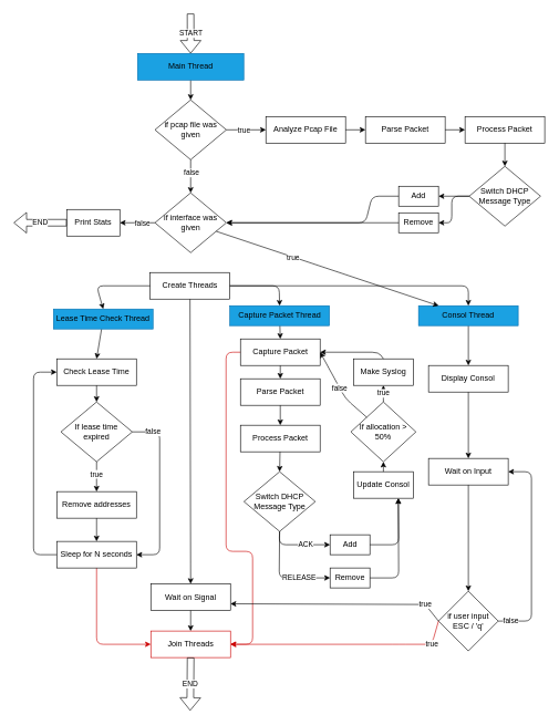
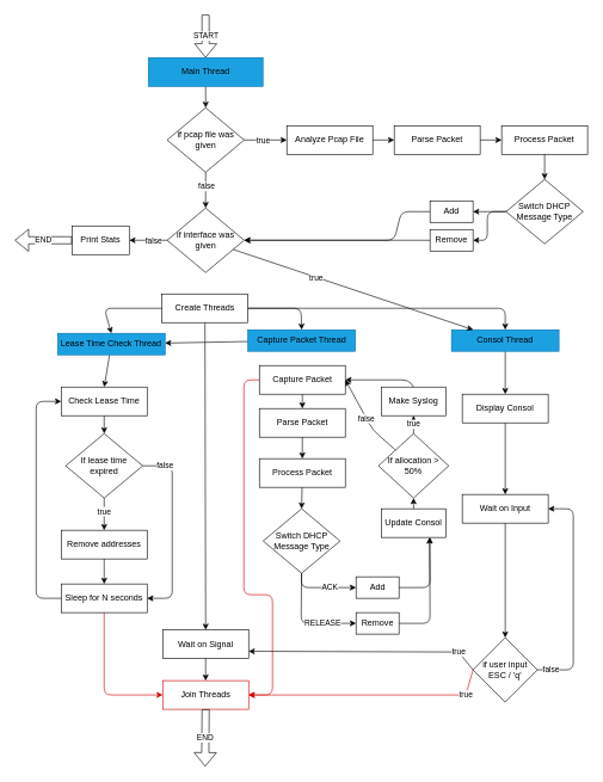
  <mxCell id="0" />
  <mxCell id="1" parent="0" />
  <mxCell id="2" style="edgeStyle=none;html=1;entryX=0.5;entryY=0;entryDx=0;entryDy=0;strokeColor=#000000;fontColor=#000000;" parent="1" source="3" target="48" edge="1"><mxGeometry relative="1" as="geometry" /></mxCell>
  <mxCell id="3" value="Lease Time Check Thread" style="rounded=0;whiteSpace=wrap;html=1;strokeColor=#006EAF;fillColor=#1ba1e2;fontColor=#000000;" parent="1" vertex="1"><mxGeometry x="80" y="465" width="150" height="30" as="geometry" /></mxCell>
  <mxCell id="4" style="edgeStyle=none;html=1;entryX=0.5;entryY=0;entryDx=0;entryDy=0;strokeColor=#000000;fontColor=#000000;" parent="1" source="5" target="55" edge="1"><mxGeometry relative="1" as="geometry" /></mxCell>
  <mxCell id="5" value="Consol Thread" style="rounded=0;whiteSpace=wrap;html=1;fillColor=#1ba1e2;strokeColor=#006EAF;fontColor=#000000;" parent="1" vertex="1"><mxGeometry x="630" y="460" width="150" height="30" as="geometry" /></mxCell>
  <mxCell id="6" style="edgeStyle=none;html=1;entryX=0.5;entryY=0;entryDx=0;entryDy=0;strokeColor=#000000;fontColor=#000000;" parent="1" source="7" target="21" edge="1"><mxGeometry relative="1" as="geometry" /></mxCell>
  <mxCell id="7" value="Main Thread" style="rounded=0;whiteSpace=wrap;html=1;fillColor=#1ba1e2;strokeColor=#006EAF;fontColor=#000000;" parent="1" vertex="1"><mxGeometry x="206.69" y="80" width="160" height="40" as="geometry" /></mxCell>
- <mxCell id="8" style="edgeStyle=none;html=1;entryX=0.5;entryY=0;entryDx=0;entryDy=0;strokeColor=#000000;fontColor=#000000;" parent="1" source="9" target="14" edge="1"><mxGeometry relative="1" as="geometry" /></mxCell>
+ <mxCell id="8" style="edgeStyle=none;html=1;strokeColor=#000000;fontColor=#000000;" parent="1" source="9" target="3" edge="1"><mxGeometry relative="1" as="geometry" /></mxCell>
  <mxCell id="9" value="Capture Packet Thread" style="rounded=0;whiteSpace=wrap;html=1;fillColor=#1ba1e2;strokeColor=#006EAF;fontColor=#000000;" parent="1" vertex="1"><mxGeometry x="345.69" y="460" width="150" height="30" as="geometry" /></mxCell>
  <mxCell id="10" style="edgeStyle=none;html=1;entryX=0;entryY=0.5;entryDx=0;entryDy=0;strokeColor=#000000;" parent="1" source="11" target="64" edge="1"><mxGeometry relative="1" as="geometry" /></mxCell>
  <mxCell id="11" value="&lt;font color=&quot;#000000&quot;&gt;Analyze Pcap File&lt;/font&gt;" style="rounded=0;whiteSpace=wrap;html=1;strokeColor=#000000;fillColor=none;" parent="1" vertex="1"><mxGeometry x="400" y="175" width="120" height="40" as="geometry" /></mxCell>
  <mxCell id="12" style="edgeStyle=none;html=1;entryX=0.5;entryY=0;entryDx=0;entryDy=0;strokeColor=#000000;fontColor=#000000;" parent="1" source="14" target="16" edge="1"><mxGeometry relative="1" as="geometry" /></mxCell>
  <mxCell id="13" style="edgeStyle=none;html=1;entryX=1;entryY=0.5;entryDx=0;entryDy=0;strokeColor=#CC0000;fontColor=#000000;" parent="1" source="14" target="49" edge="1"><mxGeometry relative="1" as="geometry"><Array as="points"><mxPoint x="340" y="530" /><mxPoint x="340" y="830" /><mxPoint x="380" y="830" /><mxPoint x="380" y="970" /></Array></mxGeometry></mxCell>
  <mxCell id="14" value="&lt;font color=&quot;#000000&quot;&gt;Capture Packet&lt;/font&gt;" style="rounded=0;whiteSpace=wrap;html=1;strokeColor=#000000;fillColor=none;" parent="1" vertex="1"><mxGeometry x="361.69" y="510" width="120" height="40" as="geometry" /></mxCell>
  <mxCell id="15" style="edgeStyle=none;html=1;entryX=0.5;entryY=0;entryDx=0;entryDy=0;strokeColor=#000000;fontColor=#000000;" parent="1" source="16" target="33" edge="1"><mxGeometry relative="1" as="geometry" /></mxCell>
  <mxCell id="16" value="&lt;font color=&quot;#000000&quot;&gt;Parse Packet&lt;/font&gt;" style="rounded=0;whiteSpace=wrap;html=1;strokeColor=#000000;fillColor=none;" parent="1" vertex="1"><mxGeometry x="361.69" y="570" width="120" height="40" as="geometry" /></mxCell>
  <mxCell id="17" style="edgeStyle=none;html=1;strokeColor=#000000;fontColor=#000000;entryX=0;entryY=0.5;entryDx=0;entryDy=0;" parent="1" source="21" target="11" edge="1"><mxGeometry relative="1" as="geometry"><Array as="points" /><mxPoint x="410" y="200" as="targetPoint" /></mxGeometry></mxCell>
  <mxCell id="18" value="true" style="edgeLabel;html=1;align=center;verticalAlign=middle;resizable=0;points=[];fontColor=#000000;" parent="17" vertex="1" connectable="0"><mxGeometry x="-0.218" y="-3" relative="1" as="geometry"><mxPoint x="3" y="-3" as="offset" /></mxGeometry></mxCell>
  <mxCell id="19" style="edgeStyle=none;html=1;exitX=0.5;exitY=1;exitDx=0;exitDy=0;entryX=0.5;entryY=0;entryDx=0;entryDy=0;strokeColor=#000000;fontColor=#000000;" parent="1" source="21" target="28" edge="1"><mxGeometry relative="1" as="geometry" /></mxCell>
  <mxCell id="20" value="false" style="edgeLabel;html=1;align=center;verticalAlign=middle;resizable=0;points=[];fontColor=#000000;" parent="19" vertex="1" connectable="0"><mxGeometry x="-0.246" y="1" relative="1" as="geometry"><mxPoint as="offset" /></mxGeometry></mxCell>
  <mxCell id="21" value="if pcap file was given" style="rhombus;whiteSpace=wrap;html=1;strokeColor=#000000;fontColor=#000000;fillColor=none;" parent="1" vertex="1"><mxGeometry x="232.94" y="150" width="107.5" height="90" as="geometry" /></mxCell>
  <mxCell id="22" style="edgeStyle=none;html=1;strokeColor=#000000;fontColor=#000000;entryX=1;entryY=0.5;entryDx=0;entryDy=0;" parent="1" source="28" target="29" edge="1"><mxGeometry relative="1" as="geometry"><mxPoint x="160" y="335" as="targetPoint" /></mxGeometry></mxCell>
  <mxCell id="23" value="false" style="edgeLabel;html=1;align=center;verticalAlign=middle;resizable=0;points=[];fontColor=#000000;" parent="22" vertex="1" connectable="0"><mxGeometry x="-0.322" y="-2" relative="1" as="geometry"><mxPoint x="-1" y="2" as="offset" /></mxGeometry></mxCell>
  <mxCell id="24" style="edgeStyle=none;html=1;entryX=0.5;entryY=0;entryDx=0;entryDy=0;strokeColor=#000000;fontColor=#000000;exitX=1;exitY=0.5;exitDx=0;exitDy=0;" parent="1" source="52" target="5" edge="1"><mxGeometry relative="1" as="geometry"><mxPoint x="350" y="410" as="sourcePoint" /><Array as="points"><mxPoint x="705" y="430" /></Array></mxGeometry></mxCell>
  <mxCell id="25" style="edgeStyle=none;html=1;strokeColor=#000000;fontColor=#000000;entryX=0.5;entryY=0;entryDx=0;entryDy=0;exitX=1;exitY=0.5;exitDx=0;exitDy=0;" parent="1" source="52" target="9" edge="1"><mxGeometry relative="1" as="geometry"><mxPoint x="712.571" y="380.286" as="targetPoint" /><mxPoint x="350" y="410" as="sourcePoint" /><Array as="points"><mxPoint x="420" y="430" /></Array></mxGeometry></mxCell>
  <mxCell id="26" style="edgeStyle=none;html=1;strokeColor=#000000;fontColor=#000000;entryX=0.5;entryY=0;entryDx=0;entryDy=0;exitX=0;exitY=0.5;exitDx=0;exitDy=0;" parent="1" source="52" target="3" edge="1"><mxGeometry relative="1" as="geometry"><mxPoint x="130" y="440" as="targetPoint" /><mxPoint x="210" y="410" as="sourcePoint" /><Array as="points"><mxPoint x="145" y="430" /></Array></mxGeometry></mxCell>
  <mxCell id="27" value="true" style="edgeStyle=none;html=1;strokeColor=#000000;fontColor=#000000;" parent="1" source="28" target="5" edge="1"><mxGeometry x="-0.311" relative="1" as="geometry"><mxPoint as="offset" /></mxGeometry></mxCell>
  <mxCell id="28" value="if interface was given" style="rhombus;whiteSpace=wrap;html=1;strokeColor=#000000;fontColor=#000000;fillColor=none;" parent="1" vertex="1"><mxGeometry x="232.94" y="290" width="107.5" height="90" as="geometry" /></mxCell>
  <mxCell id="29" value="&lt;font color=&quot;#000000&quot;&gt;Print Stats&lt;/font&gt;" style="rounded=0;whiteSpace=wrap;html=1;strokeColor=#000000;fillColor=none;" parent="1" vertex="1"><mxGeometry x="100" y="315" width="80" height="40" as="geometry" /></mxCell>
  <mxCell id="30" value="END" style="shape=flexArrow;endArrow=classic;html=1;strokeColor=#000000;fontColor=#000000;exitX=0;exitY=0.5;exitDx=0;exitDy=0;" parent="1" source="29" edge="1"><mxGeometry width="50" height="50" relative="1" as="geometry"><mxPoint x="40" y="340" as="sourcePoint" /><mxPoint x="20" y="335" as="targetPoint" /></mxGeometry></mxCell>
  <mxCell id="31" value="START" style="shape=flexArrow;endArrow=classic;html=1;strokeColor=#000000;fontColor=#000000;entryX=0.5;entryY=0;entryDx=0;entryDy=0;" parent="1" target="7" edge="1"><mxGeometry width="50" height="50" relative="1" as="geometry"><mxPoint x="286.59" as="sourcePoint" y="20" /><mxPoint x="286.59" y="60" as="targetPoint" /></mxGeometry></mxCell>
  <mxCell id="32" style="edgeStyle=none;html=1;entryX=0.5;entryY=0;entryDx=0;entryDy=0;strokeColor=#000000;fontColor=#000000;" parent="1" source="33" target="38" edge="1"><mxGeometry relative="1" as="geometry" /></mxCell>
  <mxCell id="33" value="&lt;font color=&quot;#000000&quot;&gt;Process Packet&lt;/font&gt;" style="rounded=0;whiteSpace=wrap;html=1;strokeColor=#000000;fillColor=none;" parent="1" vertex="1"><mxGeometry x="361.69" y="640" width="120" height="40" as="geometry" /></mxCell>
  <mxCell id="34" style="edgeStyle=none;html=1;entryX=0.75;entryY=1;entryDx=0;entryDy=0;strokeColor=#000000;fontColor=#000000;" parent="1" source="35" target="62" edge="1"><mxGeometry relative="1" as="geometry"><mxPoint x="645" y="820" as="targetPoint" /><Array as="points"><mxPoint x="600" y="820" /></Array></mxGeometry></mxCell>
  <mxCell id="35" value="&lt;font color=&quot;#000000&quot;&gt;Add&lt;/font&gt;" style="rounded=0;whiteSpace=wrap;html=1;strokeColor=#000000;fillColor=none;" parent="1" vertex="1"><mxGeometry x="496.69" y="805" width="60" height="30" as="geometry" /></mxCell>
  <mxCell id="36" value="RELEASE" style="edgeStyle=none;html=1;exitX=0.5;exitY=1;exitDx=0;exitDy=0;entryX=0;entryY=0.5;entryDx=0;entryDy=0;strokeColor=#000000;fontColor=#000000;" parent="1" source="38" target="40" edge="1"><mxGeometry x="0.363" relative="1" as="geometry"><Array as="points"><mxPoint x="420" y="870" /></Array><mxPoint as="offset" /></mxGeometry></mxCell>
  <mxCell id="37" value="ACK" style="edgeStyle=none;html=1;exitX=0.5;exitY=1;exitDx=0;exitDy=0;entryX=0;entryY=0.5;entryDx=0;entryDy=0;strokeColor=#000000;fontColor=#000000;" parent="1" source="38" target="35" edge="1"><mxGeometry x="0.241" relative="1" as="geometry"><Array as="points"><mxPoint x="420" y="820" /></Array><mxPoint as="offset" /></mxGeometry></mxCell>
  <mxCell id="38" value="Switch DHCP Message Type" style="rhombus;whiteSpace=wrap;html=1;strokeColor=#000000;fontColor=#000000;fillColor=none;" parent="1" vertex="1"><mxGeometry x="366.94" y="710" width="107.5" height="90" as="geometry" /></mxCell>
  <mxCell id="39" style="edgeStyle=none;html=1;entryX=0.75;entryY=1;entryDx=0;entryDy=0;strokeColor=#000000;fontColor=#000000;" parent="1" source="40" target="62" edge="1"><mxGeometry relative="1" as="geometry"><Array as="points"><mxPoint x="600" y="870" /></Array><mxPoint x="645" y="860" as="targetPoint" /></mxGeometry></mxCell>
  <mxCell id="40" value="&lt;font color=&quot;#000000&quot;&gt;Remove&lt;/font&gt;" style="rounded=0;whiteSpace=wrap;html=1;strokeColor=#000000;fillColor=none;" parent="1" vertex="1"><mxGeometry x="496.69" y="855" width="60" height="30" as="geometry" /></mxCell>
  <mxCell id="41" style="edgeStyle=none;html=1;entryX=0.5;entryY=0;entryDx=0;entryDy=0;strokeColor=#000000;fontColor=#000000;" parent="1" source="42" target="49" edge="1"><mxGeometry relative="1" as="geometry" /></mxCell>
  <mxCell id="42" value="&lt;font color=&quot;#000000&quot;&gt;Wait on Signal&lt;/font&gt;" style="rounded=0;whiteSpace=wrap;html=1;strokeColor=#000000;fillColor=none;" parent="1" vertex="1"><mxGeometry x="226.69" y="879" width="120" height="40" as="geometry" /></mxCell>
  <mxCell id="43" value="true" style="edgeStyle=none;html=1;entryX=1;entryY=0.75;entryDx=0;entryDy=0;strokeColor=#000000;fontColor=#000000;exitX=0;exitY=0.5;exitDx=0;exitDy=0;" parent="1" source="45" target="42" edge="1"><mxGeometry x="-0.803" relative="1" as="geometry"><Array as="points"><mxPoint x="640" y="910" /></Array><mxPoint as="offset" /></mxGeometry></mxCell>
  <mxCell id="44" value="false" style="edgeStyle=none;html=1;entryX=1;entryY=0.5;entryDx=0;entryDy=0;strokeColor=#000000;fontColor=#000000;" parent="1" source="45" target="57" edge="1"><mxGeometry x="-0.875" relative="1" as="geometry"><Array as="points"><mxPoint x="800" y="935" /><mxPoint x="800" y="710" /></Array><mxPoint as="offset" /></mxGeometry></mxCell>
  <mxCell id="45" value="if user input ESC / 'q'" style="rhombus;whiteSpace=wrap;html=1;strokeColor=#000000;fontColor=#000000;fillColor=none;" parent="1" vertex="1"><mxGeometry x="660" y="890" width="90" height="90" as="geometry" /></mxCell>
  <mxCell id="46" style="edgeStyle=none;html=1;entryX=0;entryY=0.5;entryDx=0;entryDy=0;strokeColor=#CC0000;fontColor=#000000;exitX=0.5;exitY=1;exitDx=0;exitDy=0;" parent="1" source="59" target="49" edge="1"><mxGeometry relative="1" as="geometry"><mxPoint x="145" y="860" as="sourcePoint" /><Array as="points"><mxPoint x="145" y="970" /></Array></mxGeometry></mxCell>
  <mxCell id="47" style="edgeStyle=none;html=1;entryX=0.5;entryY=0;entryDx=0;entryDy=0;strokeColor=#000000;" edge="1" parent="1" source="48" target="82"><mxGeometry relative="1" as="geometry" /></mxCell>
  <mxCell id="48" value="&lt;font color=&quot;#000000&quot;&gt;Check Lease Time&lt;/font&gt;" style="rounded=0;whiteSpace=wrap;html=1;strokeColor=#000000;fillColor=none;" parent="1" vertex="1"><mxGeometry x="85" y="540" width="120" height="40" as="geometry" /></mxCell>
  <mxCell id="49" value="&lt;font color=&quot;#000000&quot;&gt;Join Threads&lt;/font&gt;" style="rounded=0;whiteSpace=wrap;html=1;strokeColor=#CC0000;fillColor=none;" parent="1" vertex="1"><mxGeometry x="226.69" y="950" width="120" height="40" as="geometry" /></mxCell>
  <mxCell id="50" value="END" style="shape=flexArrow;endArrow=classic;html=1;strokeColor=#000000;fontColor=#000000;exitX=0.5;exitY=1;exitDx=0;exitDy=0;" parent="1" source="49" edge="1"><mxGeometry width="50" height="50" relative="1" as="geometry"><mxPoint x="286.45" y="990" as="sourcePoint" /><mxPoint x="286" y="1070" as="targetPoint" /></mxGeometry></mxCell>
  <mxCell id="51" style="edgeStyle=none;html=1;entryX=0.5;entryY=0;entryDx=0;entryDy=0;strokeColor=#000000;fontColor=#000000;" parent="1" source="52" target="42" edge="1"><mxGeometry relative="1" as="geometry" /></mxCell>
  <mxCell id="52" value="&lt;font color=&quot;#000000&quot;&gt;Create Threads&lt;/font&gt;" style="rounded=0;whiteSpace=wrap;html=1;strokeColor=#000000;fillColor=none;" parent="1" vertex="1"><mxGeometry x="225.69" y="410" width="120" height="40" as="geometry" /></mxCell>
  <mxCell id="53" value="true" style="edgeStyle=none;html=1;exitX=0;exitY=0.5;exitDx=0;exitDy=0;entryX=1;entryY=0.5;entryDx=0;entryDy=0;strokeColor=#CC0000;fontColor=#000000;" parent="1" source="45" target="49" edge="1"><mxGeometry x="-0.786" relative="1" as="geometry"><Array as="points"><mxPoint x="650" y="970" /><mxPoint x="600" y="970" /></Array><mxPoint as="offset" /></mxGeometry></mxCell>
  <mxCell id="54" style="edgeStyle=none;html=1;entryX=0.5;entryY=0;entryDx=0;entryDy=0;strokeColor=#000000;fontColor=#000000;" parent="1" source="55" target="57" edge="1"><mxGeometry relative="1" as="geometry" /></mxCell>
  <mxCell id="55" value="&lt;font color=&quot;#000000&quot;&gt;Display Consol&lt;/font&gt;" style="rounded=0;whiteSpace=wrap;html=1;strokeColor=#000000;fillColor=none;" parent="1" vertex="1"><mxGeometry x="645" y="550" width="120" height="40" as="geometry" /></mxCell>
  <mxCell id="56" style="edgeStyle=none;html=1;entryX=0.5;entryY=0;entryDx=0;entryDy=0;strokeColor=#000000;fontColor=#000000;" parent="1" source="57" target="45" edge="1"><mxGeometry relative="1" as="geometry"><mxPoint x="705" y="820" as="targetPoint" /></mxGeometry></mxCell>
  <mxCell id="57" value="&lt;font color=&quot;#000000&quot;&gt;Wait on Input&lt;/font&gt;" style="rounded=0;whiteSpace=wrap;html=1;strokeColor=#000000;fillColor=none;" parent="1" vertex="1"><mxGeometry x="645" y="690" width="120" height="40" as="geometry" /></mxCell>
  <mxCell id="58" style="edgeStyle=none;html=1;entryX=0;entryY=0.5;entryDx=0;entryDy=0;strokeColor=#000000;fontColor=#000000;exitX=0;exitY=0.5;exitDx=0;exitDy=0;" parent="1" source="59" target="48" edge="1"><mxGeometry relative="1" as="geometry"><Array as="points"><mxPoint x="50" y="835" /><mxPoint x="50" y="560" /></Array></mxGeometry></mxCell>
  <mxCell id="59" value="&lt;font color=&quot;#000000&quot;&gt;Sleep for N seconds&lt;/font&gt;" style="rounded=0;whiteSpace=wrap;html=1;strokeColor=#000000;fillColor=none;" parent="1" vertex="1"><mxGeometry x="85" y="815" width="120" height="40" as="geometry" /></mxCell>
  <mxCell id="60" style="edgeStyle=none;html=1;entryX=1;entryY=0.5;entryDx=0;entryDy=0;strokeColor=#000000;exitX=0.5;exitY=0;exitDx=0;exitDy=0;" parent="1" source="77" target="14" edge="1"><mxGeometry relative="1" as="geometry"><Array as="points"><mxPoint x="570" y="530" /></Array><mxPoint x="550" y="530" as="sourcePoint" /></mxGeometry></mxCell>
  <mxCell id="61" style="edgeStyle=none;html=1;entryX=0.5;entryY=1;entryDx=0;entryDy=0;strokeColor=#000000;fontColor=#000000;" parent="1" source="62" target="76" edge="1"><mxGeometry relative="1" as="geometry" /></mxCell>
  <mxCell id="62" value="&lt;font color=&quot;#000000&quot;&gt;Update Consol&lt;/font&gt;" style="rounded=0;whiteSpace=wrap;html=1;strokeColor=#000000;fillColor=none;" parent="1" vertex="1"><mxGeometry x="532" y="710" width="90" height="40" as="geometry" /></mxCell>
  <mxCell id="63" style="edgeStyle=none;html=1;entryX=0;entryY=0.5;entryDx=0;entryDy=0;strokeColor=#000000;" parent="1" source="64" target="66" edge="1"><mxGeometry relative="1" as="geometry" /></mxCell>
  <mxCell id="64" value="&lt;font color=&quot;#000000&quot;&gt;Parse Packet&lt;/font&gt;" style="rounded=0;whiteSpace=wrap;html=1;strokeColor=#000000;fillColor=none;" parent="1" vertex="1"><mxGeometry x="550" y="175" width="120" height="40" as="geometry" /></mxCell>
  <mxCell id="65" style="edgeStyle=none;html=1;entryX=0.5;entryY=0;entryDx=0;entryDy=0;strokeColor=#000000;" parent="1" source="66" target="69" edge="1"><mxGeometry relative="1" as="geometry" /></mxCell>
  <mxCell id="66" value="&lt;font color=&quot;#000000&quot;&gt;Process Packet&lt;/font&gt;" style="rounded=0;whiteSpace=wrap;html=1;strokeColor=#000000;fillColor=none;" parent="1" vertex="1"><mxGeometry x="700" y="175" width="120" height="40" as="geometry" /></mxCell>
  <mxCell id="67" style="edgeStyle=none;html=1;entryX=1;entryY=0.5;entryDx=0;entryDy=0;strokeColor=#000000;" parent="1" source="69" target="71" edge="1"><mxGeometry relative="1" as="geometry" /></mxCell>
  <mxCell id="68" style="edgeStyle=none;html=1;exitX=0;exitY=0.5;exitDx=0;exitDy=0;entryX=1;entryY=0.5;entryDx=0;entryDy=0;strokeColor=#000000;" parent="1" source="69" target="73" edge="1"><mxGeometry relative="1" as="geometry"><Array as="points"><mxPoint x="680" y="295" /><mxPoint x="680" y="335" /></Array></mxGeometry></mxCell>
  <mxCell id="69" value="Switch DHCP Message Type" style="rhombus;whiteSpace=wrap;html=1;strokeColor=#000000;fontColor=#000000;fillColor=none;" parent="1" vertex="1"><mxGeometry x="706.25" y="250" width="107.5" height="90" as="geometry" /></mxCell>
  <mxCell id="70" style="edgeStyle=none;html=1;strokeColor=#000000;entryX=1;entryY=0.5;entryDx=0;entryDy=0;" parent="1" source="71" target="28" edge="1"><mxGeometry relative="1" as="geometry"><mxPoint x="370" y="320" as="targetPoint" /><Array as="points"><mxPoint x="560" y="295" /><mxPoint x="550" y="335" /></Array></mxGeometry></mxCell>
  <mxCell id="71" value="&lt;font color=&quot;#000000&quot;&gt;Add&lt;/font&gt;" style="rounded=0;whiteSpace=wrap;html=1;strokeColor=#000000;fillColor=none;" parent="1" vertex="1"><mxGeometry x="600" y="280" width="60" height="30" as="geometry" /></mxCell>
  <mxCell id="72" style="edgeStyle=none;html=1;entryX=1;entryY=0.5;entryDx=0;entryDy=0;strokeColor=#000000;" parent="1" source="73" target="28" edge="1"><mxGeometry relative="1" as="geometry" /></mxCell>
  <mxCell id="73" value="&lt;font color=&quot;#000000&quot;&gt;Remove&lt;/font&gt;" style="rounded=0;whiteSpace=wrap;html=1;strokeColor=#000000;fillColor=none;" parent="1" vertex="1"><mxGeometry x="600" y="320" width="60" height="30" as="geometry" /></mxCell>
  <mxCell id="74" value="&lt;font color=&quot;#000000&quot;&gt;true&lt;/font&gt;" style="edgeStyle=none;html=1;entryX=0.5;entryY=1;entryDx=0;entryDy=0;strokeColor=#000000;" parent="1" source="76" target="77" edge="1"><mxGeometry relative="1" as="geometry" /></mxCell>
  <mxCell id="75" value="false" style="edgeStyle=none;html=1;entryX=1;entryY=0.5;entryDx=0;entryDy=0;strokeColor=#000000;fontColor=#000000;" parent="1" source="76" target="14" edge="1"><mxGeometry relative="1" as="geometry"><Array as="points"><mxPoint x="520" y="600" /></Array></mxGeometry></mxCell>
  <mxCell id="76" value="If allocation &amp;gt; 50%" style="rhombus;whiteSpace=wrap;html=1;strokeColor=#000000;fontColor=#000000;fillColor=none;" parent="1" vertex="1"><mxGeometry x="528" y="605" width="98" height="90" as="geometry" /></mxCell>
  <mxCell id="77" value="&lt;font color=&quot;#000000&quot;&gt;Make Syslog&lt;/font&gt;" style="rounded=0;whiteSpace=wrap;html=1;strokeColor=#000000;fillColor=none;" parent="1" vertex="1"><mxGeometry x="532" y="540" width="90" height="40" as="geometry" /></mxCell>
  <mxCell id="78" style="edgeStyle=none;html=1;entryX=0.5;entryY=0;entryDx=0;entryDy=0;strokeColor=#000000;fontColor=#000000;" edge="1" parent="1" source="79" target="59"><mxGeometry relative="1" as="geometry" /></mxCell>
  <mxCell id="79" value="&lt;font color=&quot;#000000&quot;&gt;Remove addresses&lt;/font&gt;" style="rounded=0;whiteSpace=wrap;html=1;strokeColor=#000000;fillColor=none;" parent="1" vertex="1"><mxGeometry x="85" y="740" width="120" height="40" as="geometry" /></mxCell>
  <mxCell id="80" value="&lt;font color=&quot;#000000&quot;&gt;true&lt;/font&gt;" style="edgeStyle=none;html=1;entryX=0.5;entryY=0;entryDx=0;entryDy=0;strokeColor=#000000;" edge="1" parent="1" source="82" target="79"><mxGeometry x="-0.143" relative="1" as="geometry"><mxPoint as="offset" /></mxGeometry></mxCell>
  <mxCell id="81" value="false" style="edgeStyle=none;html=1;entryX=1;entryY=0.5;entryDx=0;entryDy=0;strokeColor=#000000;fontColor=#000000;" edge="1" parent="1" source="82" target="59"><mxGeometry x="-0.761" relative="1" as="geometry"><Array as="points"><mxPoint x="240" y="650" /><mxPoint x="240" y="835" /></Array><mxPoint as="offset" /></mxGeometry></mxCell>
  <mxCell id="82" value="If lease time expired" style="rhombus;whiteSpace=wrap;html=1;strokeColor=#000000;fontColor=#000000;fillColor=none;" vertex="1" parent="1"><mxGeometry x="91.25" y="605" width="107.5" height="90" as="geometry" /></mxCell>
